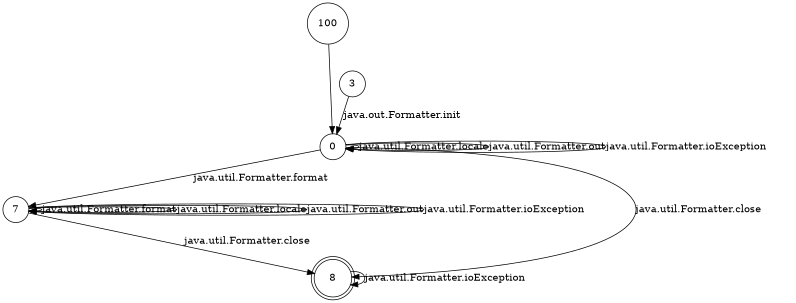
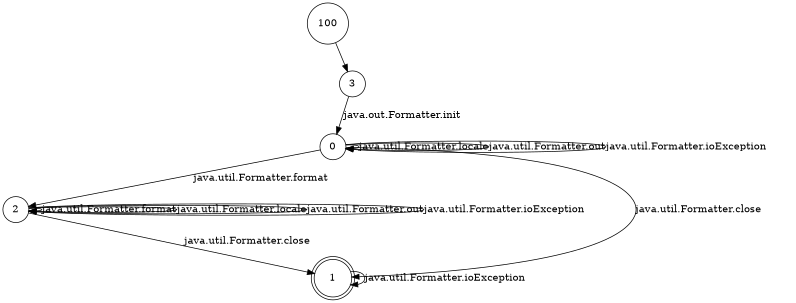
  digraph {
    node [shape=circle]
    edge [color=black style="setlinewidth(1)"]
    0
-   2 [label=7]
-   1 [shape=doublecircle label=8]
+   2
+   1 [shape=doublecircle]
    3
    100
    0 -> 0 [label="java.util.Formatter.locale"]
    0 -> 0 [label="java.util.Formatter.out"]
    0 -> 0 [label="java.util.Formatter.ioException"]
    0 -> 2 [label="java.util.Formatter.format"]
    0 -> 1 [label="java.util.Formatter.close"]
    2 -> 2 [label="java.util.Formatter.format"]
    2 -> 2 [label="java.util.Formatter.locale"]
    2 -> 2 [label="java.util.Formatter.out"]
    2 -> 2 [label="java.util.Formatter.ioException"]
    2 -> 1 [label="java.util.Formatter.close"]
    1 -> 1 [label="java.util.Formatter.ioException"]
    3 -> 0 [label="java.out.Formatter.init"]
-   100 -> 0 [color="" style=""]
+   100 -> 3 [color="" style=""]
  }
